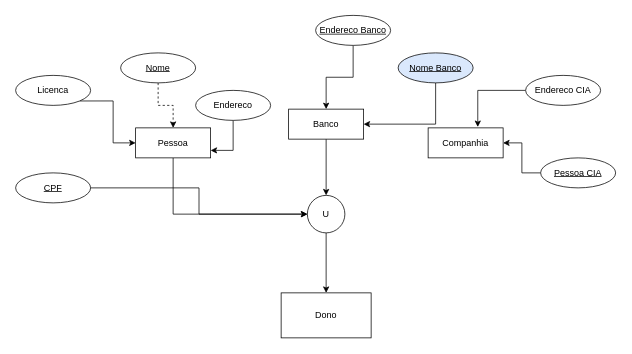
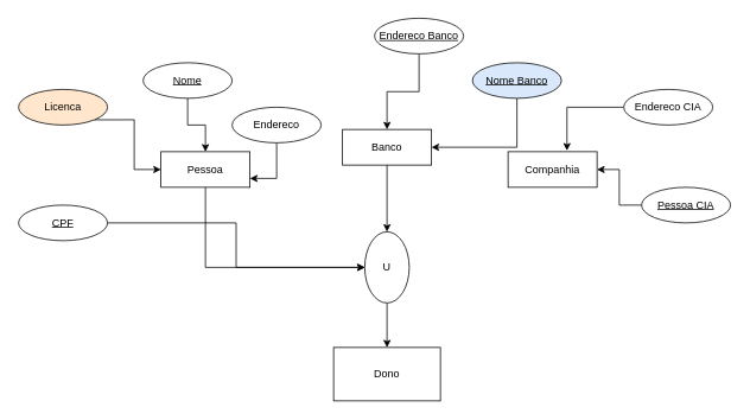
  <mxCell id="0" />
  <mxCell id="1" parent="0" />
  <mxCell id="2" style="edgeStyle=orthogonalEdgeStyle;rounded=0;orthogonalLoop=1;jettySize=auto;html=1;exitX=0.5;exitY=1;exitDx=0;exitDy=0;entryX=0;entryY=0.5;entryDx=0;entryDy=0;" edge="1" parent="1" source="3" target="8"><mxGeometry relative="1" as="geometry" /></mxCell>
  <mxCell id="3" value="Pessoa" style="whiteSpace=wrap;html=1;align=center;" vertex="1" parent="1"><mxGeometry x="180" y="170" width="100" height="40" as="geometry" /></mxCell>
  <mxCell id="4" style="edgeStyle=orthogonalEdgeStyle;rounded=0;orthogonalLoop=1;jettySize=auto;html=1;exitX=0.5;exitY=1;exitDx=0;exitDy=0;entryX=0.5;entryY=0;entryDx=0;entryDy=0;" edge="1" parent="1" source="5" target="8"><mxGeometry relative="1" as="geometry" /></mxCell>
  <mxCell id="5" value="Banco" style="whiteSpace=wrap;html=1;align=center;" vertex="1" parent="1"><mxGeometry x="384" y="145" width="100" height="40" as="geometry" /></mxCell>
  <mxCell id="6" value="Companhia" style="whiteSpace=wrap;html=1;align=center;" vertex="1" parent="1"><mxGeometry x="570" y="170" width="100" height="40" as="geometry" /></mxCell>
  <mxCell id="7" style="edgeStyle=orthogonalEdgeStyle;rounded=0;orthogonalLoop=1;jettySize=auto;html=1;exitX=0.5;exitY=1;exitDx=0;exitDy=0;entryX=0.5;entryY=0;entryDx=0;entryDy=0;" edge="1" parent="1" source="8" target="9"><mxGeometry relative="1" as="geometry" /></mxCell>
- <mxCell id="8" value="U" style="ellipse;whiteSpace=wrap;html=1;aspect=fixed;" vertex="1" parent="1"><mxGeometry x="409" y="260" width="50" height="50" as="geometry" /></mxCell>
+ <mxCell id="8" value="U" style="ellipse;whiteSpace=wrap;html=1;aspect=fixed;" vertex="1" parent="1"><mxGeometry x="409" y="260" width="50" height="80" as="geometry" /></mxCell>
  <mxCell id="9" value="Dono" style="rounded=0;whiteSpace=wrap;html=1;" vertex="1" parent="1"><mxGeometry x="374" y="390" width="120" height="60" as="geometry" /></mxCell>
  <mxCell id="10" style="edgeStyle=orthogonalEdgeStyle;rounded=0;orthogonalLoop=1;jettySize=auto;html=1;exitX=1;exitY=1;exitDx=0;exitDy=0;entryX=0;entryY=0.5;entryDx=0;entryDy=0;" edge="1" parent="1" source="11" target="3"><mxGeometry relative="1" as="geometry" /></mxCell>
- <mxCell id="11" value="Licenca" style="ellipse;whiteSpace=wrap;html=1;align=center;" vertex="1" parent="1"><mxGeometry x="20" y="100" width="100" height="40" as="geometry" /></mxCell>
+ <mxCell id="11" value="Licenca" style="ellipse;whiteSpace=wrap;html=1;align=center;fillColor=#ffe6cc;" vertex="1" parent="1"><mxGeometry x="20" y="100" width="100" height="40" as="geometry" /></mxCell>
  <mxCell id="12" style="edgeStyle=orthogonalEdgeStyle;rounded=0;orthogonalLoop=1;jettySize=auto;html=1;exitX=1;exitY=0.5;exitDx=0;exitDy=0;" edge="1" parent="1" source="13" target="8"><mxGeometry relative="1" as="geometry"><mxPoint x="180" y="230" as="targetPoint" /></mxGeometry></mxCell>
  <mxCell id="13" value="CPF" style="ellipse;whiteSpace=wrap;html=1;align=center;fontStyle=4;" vertex="1" parent="1"><mxGeometry x="20" y="230" width="100" height="40" as="geometry" /></mxCell>
- <mxCell id="14" style="edgeStyle=orthogonalEdgeStyle;rounded=0;orthogonalLoop=1;jettySize=auto;html=1;exitX=0.5;exitY=1;exitDx=0;exitDy=0;entryX=0.5;entryY=0;entryDx=0;entryDy=0;dashed=1;" edge="1" parent="1" source="15" target="3"><mxGeometry relative="1" as="geometry" /></mxCell>
+ <mxCell id="14" style="edgeStyle=orthogonalEdgeStyle;rounded=0;orthogonalLoop=1;jettySize=auto;html=1;exitX=0.5;exitY=1;exitDx=0;exitDy=0;entryX=0.5;entryY=0;entryDx=0;entryDy=0;" edge="1" parent="1" source="15" target="3"><mxGeometry relative="1" as="geometry" /></mxCell>
  <mxCell id="15" value="Nome" style="ellipse;whiteSpace=wrap;html=1;align=center;fontStyle=4;" vertex="1" parent="1"><mxGeometry x="160" y="70" width="100" height="40" as="geometry" /></mxCell>
  <mxCell id="16" style="edgeStyle=orthogonalEdgeStyle;rounded=0;orthogonalLoop=1;jettySize=auto;html=1;entryX=1;entryY=0.75;entryDx=0;entryDy=0;" edge="1" parent="1" source="17" target="3"><mxGeometry relative="1" as="geometry" /></mxCell>
  <mxCell id="17" value="Endereco" style="ellipse;whiteSpace=wrap;html=1;align=center;" vertex="1" parent="1"><mxGeometry x="260" y="120" width="100" height="40" as="geometry" /></mxCell>
  <mxCell id="18" style="edgeStyle=orthogonalEdgeStyle;rounded=0;orthogonalLoop=1;jettySize=auto;html=1;entryX=0.5;entryY=0;entryDx=0;entryDy=0;" edge="1" parent="1" source="19" target="5"><mxGeometry relative="1" as="geometry" /></mxCell>
  <mxCell id="19" value="Endereco Banco" style="ellipse;whiteSpace=wrap;html=1;align=center;fontStyle=4;" vertex="1" parent="1"><mxGeometry x="420" y="20" width="100" height="40" as="geometry" /></mxCell>
  <mxCell id="20" style="edgeStyle=orthogonalEdgeStyle;rounded=0;orthogonalLoop=1;jettySize=auto;html=1;exitX=0.5;exitY=1;exitDx=0;exitDy=0;entryX=1;entryY=0.5;entryDx=0;entryDy=0;" edge="1" parent="1" source="21" target="5"><mxGeometry relative="1" as="geometry" /></mxCell>
  <mxCell id="21" value="Nome Banco" style="ellipse;whiteSpace=wrap;html=1;align=center;fontStyle=4;fillColor=#dae8fc;" vertex="1" parent="1"><mxGeometry x="530" y="70" width="100" height="40" as="geometry" /></mxCell>
  <mxCell id="22" style="edgeStyle=orthogonalEdgeStyle;rounded=0;orthogonalLoop=1;jettySize=auto;html=1;exitX=0;exitY=0.5;exitDx=0;exitDy=0;entryX=0.662;entryY=-0.03;entryDx=0;entryDy=0;entryPerimeter=0;" edge="1" parent="1" source="23" target="6"><mxGeometry relative="1" as="geometry" /></mxCell>
  <mxCell id="23" value="Endereco CIA" style="ellipse;whiteSpace=wrap;html=1;align=center;" vertex="1" parent="1"><mxGeometry x="700" y="100" width="100" height="40" as="geometry" /></mxCell>
  <mxCell id="24" style="edgeStyle=orthogonalEdgeStyle;rounded=0;orthogonalLoop=1;jettySize=auto;html=1;exitX=0;exitY=0.5;exitDx=0;exitDy=0;" edge="1" parent="1" source="25" target="6"><mxGeometry relative="1" as="geometry" /></mxCell>
  <mxCell id="25" value="Pessoa CIA" style="ellipse;whiteSpace=wrap;html=1;align=center;fontStyle=4;" vertex="1" parent="1"><mxGeometry x="720" y="210" width="100" height="40" as="geometry" /></mxCell>
